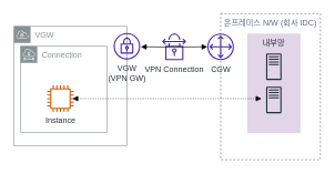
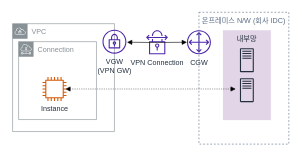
  <mxCell id="0" />
  <mxCell id="1" parent="0" />
  <mxCell id="2" value="CGW" style="sketch=0;outlineConnect=0;fontColor=#232F3E;gradientColor=none;fillColor=#4D27AA;strokeColor=none;dashed=0;verticalLabelPosition=bottom;verticalAlign=top;align=center;html=1;fontSize=12;fontStyle=0;aspect=fixed;pointerEvents=1;shape=mxgraph.aws4.customer_gateway;" parent="1" vertex="1"><mxGeometry x="311" y="50" width="40" height="40" as="geometry" /></mxCell>
  <mxCell id="3" value="온프레미스 N/W (회사 IDC)" style="fillColor=none;strokeColor=#5A6C86;dashed=1;verticalAlign=top;fontStyle=0;fontColor=#5A6C86;" parent="1" vertex="1"><mxGeometry x="331" y="20" width="150" height="220" as="geometry" /></mxCell>
  <mxCell id="4" value="VPN Connection" style="sketch=0;outlineConnect=0;fontColor=#232F3E;gradientColor=none;fillColor=#4D27AA;strokeColor=none;dashed=0;verticalLabelPosition=bottom;verticalAlign=top;align=center;html=1;fontSize=12;fontStyle=0;pointerEvents=1;shape=mxgraph.aws4.vpn_connection;" parent="1" vertex="1"><mxGeometry x="241" y="50" width="40" height="40" as="geometry" /></mxCell>
  <mxCell id="5" value="내부망" style="fillColor=#e1d5e7;strokeColor=none;dashed=0;verticalAlign=top;fontStyle=0;fontColor=#232F3D;" parent="1" vertex="1"><mxGeometry x="371" y="50" width="80" height="150" as="geometry" /></mxCell>
  <mxCell id="6" value="" style="sketch=0;outlineConnect=0;fontColor=#232F3E;gradientColor=none;fillColor=#232F3D;strokeColor=none;dashed=0;verticalLabelPosition=bottom;verticalAlign=top;align=center;html=1;fontSize=12;fontStyle=0;pointerEvents=1;shape=mxgraph.aws4.traditional_server;" parent="1" vertex="1"><mxGeometry x="391" y="80" width="40" height="40" as="geometry" /></mxCell>
  <mxCell id="7" value="" style="sketch=0;outlineConnect=0;fontColor=#232F3E;gradientColor=none;fillColor=#232F3D;strokeColor=none;dashed=0;verticalLabelPosition=bottom;verticalAlign=top;align=center;html=1;fontSize=12;fontStyle=0;pointerEvents=1;shape=mxgraph.aws4.traditional_server;" parent="1" vertex="1"><mxGeometry x="391" y="130" width="40" height="40" as="geometry" /></mxCell>
  <mxCell id="8" style="edgeStyle=orthogonalEdgeStyle;rounded=0;orthogonalLoop=1;jettySize=auto;html=1;startArrow=block;startFill=1;endArrow=block;endFill=1;dashed=1;dashPattern=1 2;" parent="1" edge="1"><mxGeometry relative="1" as="geometry"><mxPoint x="108" y="148" as="sourcePoint" /><mxPoint x="392.413" y="148" as="targetPoint" /><Array as="points"><mxPoint x="343" y="148" /><mxPoint x="343" y="148" /></Array></mxGeometry></mxCell>
  <mxCell id="9" style="edgeStyle=orthogonalEdgeStyle;rounded=0;orthogonalLoop=1;jettySize=auto;html=1;startArrow=block;startFill=1;endArrow=block;endFill=1;endSize=6;" parent="1" target="2" edge="1"><mxGeometry relative="1" as="geometry"><mxPoint x="211" y="70" as="sourcePoint" /></mxGeometry></mxCell>
- <mxCell id="10" value="VGW" style="sketch=0;outlineConnect=0;gradientColor=none;html=1;whiteSpace=wrap;fontSize=12;fontStyle=0;shape=mxgraph.aws4.group;grIcon=mxgraph.aws4.group_vpc;strokeColor=#879196;fillColor=none;verticalAlign=top;align=left;spacingLeft=30;fontColor=#879196;dashed=0;" parent="1" vertex="1"><mxGeometry x="20" y="39" width="170" height="180" as="geometry" /></mxCell>
+ <mxCell id="10" value="VPC" style="sketch=0;outlineConnect=0;gradientColor=none;html=1;whiteSpace=wrap;fontSize=12;fontStyle=0;shape=mxgraph.aws4.group;grIcon=mxgraph.aws4.group_vpc;strokeColor=#879196;fillColor=none;verticalAlign=top;align=left;spacingLeft=30;fontColor=#879196;dashed=0;" parent="1" vertex="1"><mxGeometry x="20" y="39" width="170" height="180" as="geometry" /></mxCell>
  <mxCell id="11" value="Connection" style="sketch=0;outlineConnect=0;gradientColor=none;html=1;whiteSpace=wrap;fontSize=12;fontStyle=0;shape=mxgraph.aws4.group;grIcon=mxgraph.aws4.group_subnet;strokeColor=#879196;fillColor=none;verticalAlign=top;align=left;spacingLeft=30;fontColor=#879196;dashed=0;" parent="1" vertex="1"><mxGeometry x="30" y="69" width="130" height="130" as="geometry" /></mxCell>
  <mxCell id="12" value="Instance" style="sketch=0;outlineConnect=0;fontColor=#232F3E;gradientColor=none;fillColor=#D45B07;strokeColor=none;dashed=0;verticalLabelPosition=bottom;verticalAlign=top;align=center;html=1;fontSize=12;fontStyle=0;aspect=fixed;pointerEvents=1;shape=mxgraph.aws4.instance2;" parent="1" vertex="1"><mxGeometry x="70" y="128" width="40" height="40" as="geometry" /></mxCell>
  <mxCell id="13" value="VGW&lt;br&gt;(VPN GW)" style="sketch=0;outlineConnect=0;fontColor=#232F3E;gradientColor=none;fillColor=#4D27AA;strokeColor=none;dashed=0;verticalLabelPosition=bottom;verticalAlign=top;align=center;html=1;fontSize=12;fontStyle=0;aspect=fixed;pointerEvents=1;shape=mxgraph.aws4.vpn_gateway;" parent="1" vertex="1"><mxGeometry x="170" y="49" width="40" height="40" as="geometry" /></mxCell>
